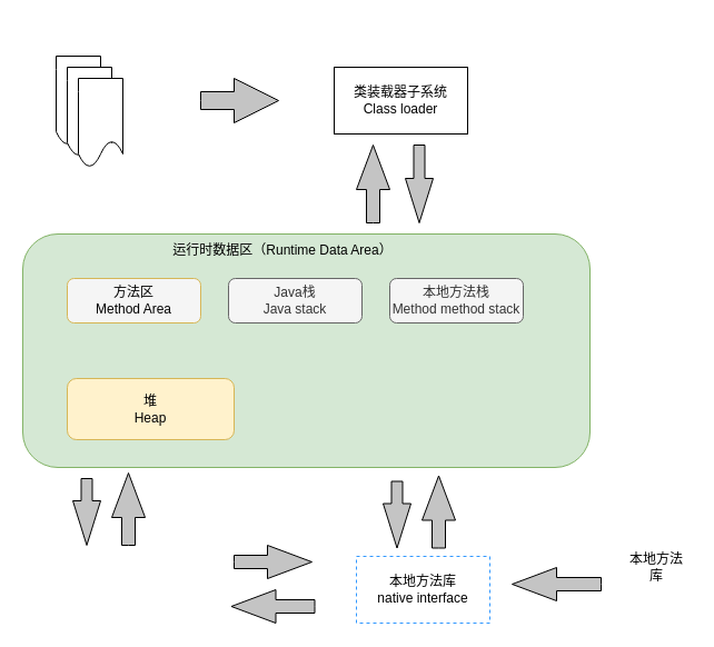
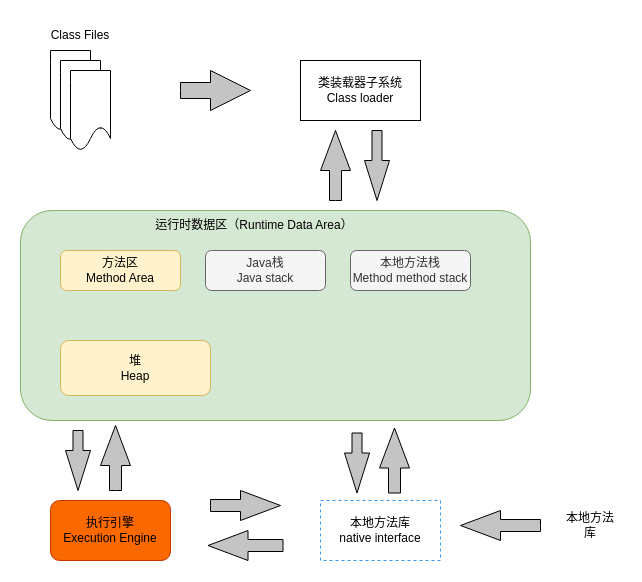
  <mxCell id="0" />
  <mxCell id="1" parent="0" />
  <mxCell id="2" value="" style="shape=document;whiteSpace=wrap;html=1;boundedLbl=1;" vertex="1" parent="1"><mxGeometry x="50" y="50" width="40" height="80" as="geometry" /></mxCell>
  <mxCell id="3" value="" style="shape=document;whiteSpace=wrap;html=1;boundedLbl=1;" vertex="1" parent="1"><mxGeometry x="60" y="60" width="40" height="80" as="geometry" /></mxCell>
  <mxCell id="4" value="" style="shape=document;whiteSpace=wrap;html=1;boundedLbl=1;" vertex="1" parent="1"><mxGeometry x="70" y="70" width="40" height="80" as="geometry" /></mxCell>
+ <mxCell id="5" value="Class Files" style="text;html=1;strokeColor=none;fillColor=none;align=center;verticalAlign=middle;whiteSpace=wrap;rounded=0;" vertex="1" parent="1"><mxGeometry x="40" y="20" width="80" height="30" as="geometry" /></mxCell>
  <mxCell id="6" value="类装载器子系统&lt;br&gt;Class loader" style="whiteSpace=wrap;html=1;rounded=0;" vertex="1" parent="1"><mxGeometry x="300" y="60" width="120" height="60" as="geometry" /></mxCell>
  <mxCell id="7" value="" style="rounded=1;whiteSpace=wrap;html=1;fillColor=#d5e8d4;strokeColor=#82b366;" vertex="1" parent="1"><mxGeometry x="20" y="210" width="510" height="210" as="geometry" /></mxCell>
- <mxCell id="8" value="方法区&lt;br&gt;Method Area" style="rounded=1;whiteSpace=wrap;html=1;fillColor=#f5f5f5;strokeColor=#d6b656;" vertex="1" parent="1"><mxGeometry x="60" y="250" width="120" height="40" as="geometry" /></mxCell>
+ <mxCell id="8" value="方法区&lt;br&gt;Method Area" style="rounded=1;whiteSpace=wrap;html=1;fillColor=#fff2cc;strokeColor=#d6b656;" vertex="1" parent="1"><mxGeometry x="60" y="250" width="120" height="40" as="geometry" /></mxCell>
  <mxCell id="9" value="堆&lt;br&gt;Heap" style="rounded=1;whiteSpace=wrap;html=1;fillColor=#fff2cc;strokeColor=#d6b656;" vertex="1" parent="1"><mxGeometry x="60" y="340" width="150" height="55" as="geometry" /></mxCell>
  <mxCell id="10" value="Java栈&lt;br&gt;Java stack" style="rounded=1;whiteSpace=wrap;html=1;fillColor=#f5f5f5;fontColor=#333333;strokeColor=#666666;" vertex="1" parent="1"><mxGeometry x="205" y="250" width="120" height="40" as="geometry" /></mxCell>
  <mxCell id="11" value="本地方法栈&lt;br&gt;Method method stack" style="rounded=1;whiteSpace=wrap;html=1;fillColor=#f5f5f5;fontColor=#333333;strokeColor=#666666;" vertex="1" parent="1"><mxGeometry x="350" y="250" width="120" height="40" as="geometry" /></mxCell>
  <mxCell id="12" value="" style="html=1;shadow=0;dashed=0;align=center;verticalAlign=middle;shape=mxgraph.arrows2.arrow;dy=0.6;dx=40;notch=0;fillColor=#C4C4C4;" vertex="1" parent="1"><mxGeometry x="180" y="70" width="70" height="40" as="geometry" /></mxCell>
  <mxCell id="13" value="" style="html=1;shadow=0;dashed=0;align=center;verticalAlign=middle;shape=mxgraph.arrows2.arrow;dy=0.6;dx=40;direction=north;notch=0;fillColor=#C4C4C4;" vertex="1" parent="1"><mxGeometry x="320" y="130" width="30" height="70" as="geometry" /></mxCell>
  <mxCell id="14" value="" style="html=1;shadow=0;dashed=0;align=center;verticalAlign=middle;shape=mxgraph.arrows2.arrow;dy=0.6;dx=40;direction=south;notch=0;fillColor=#C4C4C4;" vertex="1" parent="1"><mxGeometry x="364" y="130" width="25" height="70" as="geometry" /></mxCell>
+ <mxCell id="15" value="执行引擎&lt;br&gt;Execution Engine" style="rounded=1;whiteSpace=wrap;html=1;fillColor=#fa6800;fontColor=#000000;strokeColor=#C73500;" vertex="1" parent="1"><mxGeometry x="50" y="500" width="120" height="60" as="geometry" /></mxCell>
  <mxCell id="16" value="本地方法库&lt;br&gt;native interface" style="rounded=0;whiteSpace=wrap;html=1;dashed=1;strokeColor=#3399FF;" vertex="1" parent="1"><mxGeometry x="320" y="500" width="120" height="60" as="geometry" /></mxCell>
  <mxCell id="17" value="" style="html=1;shadow=0;dashed=0;align=center;verticalAlign=middle;shape=mxgraph.arrows2.arrow;dy=0.6;dx=40;direction=north;notch=0;strokeColor=#000000;fillColor=#C4C4C4;" vertex="1" parent="1"><mxGeometry x="100" y="425" width="30" height="65" as="geometry" /></mxCell>
  <mxCell id="18" value="" style="html=1;shadow=0;dashed=0;align=center;verticalAlign=middle;shape=mxgraph.arrows2.arrow;dy=0.6;dx=40;direction=south;notch=0;strokeColor=#000000;fillColor=#C4C4C4;" vertex="1" parent="1"><mxGeometry x="65" y="430" width="25" height="60" as="geometry" /></mxCell>
  <mxCell id="19" value="" style="html=1;shadow=0;dashed=0;align=center;verticalAlign=middle;shape=mxgraph.arrows2.arrow;dy=0.6;dx=40;flipH=1;notch=0;strokeColor=#000000;fillColor=#C4C4C4;" vertex="1" parent="1"><mxGeometry x="207.5" y="530" width="75" height="30" as="geometry" /></mxCell>
  <mxCell id="20" value="" style="html=1;shadow=0;dashed=0;align=center;verticalAlign=middle;shape=mxgraph.arrows2.arrow;dy=0.6;dx=40;notch=0;strokeColor=#000000;fillColor=#C4C4C4;" vertex="1" parent="1"><mxGeometry x="210" y="490" width="70" height="30" as="geometry" /></mxCell>
  <mxCell id="21" value="" style="html=1;shadow=0;dashed=0;align=center;verticalAlign=middle;shape=mxgraph.arrows2.arrow;dy=0.6;dx=40;direction=north;notch=0;strokeColor=#000000;fillColor=#C4C4C4;" vertex="1" parent="1"><mxGeometry x="379" y="427.5" width="30" height="65" as="geometry" /></mxCell>
  <mxCell id="22" value="" style="html=1;shadow=0;dashed=0;align=center;verticalAlign=middle;shape=mxgraph.arrows2.arrow;dy=0.6;dx=40;direction=south;notch=0;strokeColor=#000000;fillColor=#C4C4C4;" vertex="1" parent="1"><mxGeometry x="344" y="432.5" width="25" height="60" as="geometry" /></mxCell>
  <mxCell id="23" value="" style="html=1;shadow=0;dashed=0;align=center;verticalAlign=middle;shape=mxgraph.arrows2.arrow;dy=0.6;dx=40;flipH=1;notch=0;strokeColor=#000000;fillColor=#C4C4C4;" vertex="1" parent="1"><mxGeometry x="460" y="510" width="80" height="30" as="geometry" /></mxCell>
- <mxCell id="24" value="本地方法库&lt;br&gt;" style="text;html=1;strokeColor=none;fillColor=none;align=center;verticalAlign=middle;whiteSpace=wrap;rounded=0;dashed=1;" vertex="1" parent="1"><mxGeometry x="560" y="495" width="60" height="30" as="geometry" /></mxCell>
+ <mxCell id="24" value="本地方法库&lt;br&gt;" style="text;html=1;strokeColor=none;fillColor=none;align=center;verticalAlign=middle;whiteSpace=wrap;rounded=0;dashed=1;" vertex="1" parent="1"><mxGeometry x="560" y="510" width="60" height="30" as="geometry" /></mxCell>
  <mxCell id="25" value="运行时数据区（Runtime Data Area）" style="text;html=1;strokeColor=none;fillColor=none;align=center;verticalAlign=middle;whiteSpace=wrap;rounded=0;dashed=1;" vertex="1" parent="1"><mxGeometry x="139" y="210" width="230" height="30" as="geometry" /></mxCell>
